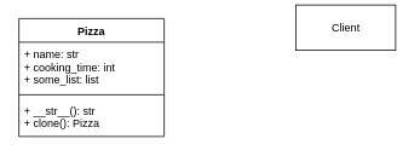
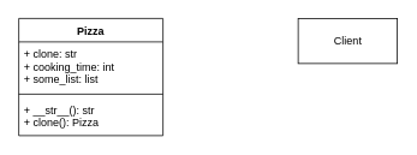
  <mxCell id="0" />
  <mxCell id="1" parent="0" />
  <mxCell id="2" value="Pizza" style="swimlane;fontStyle=1;align=center;verticalAlign=top;childLayout=stackLayout;horizontal=1;startSize=26;horizontalStack=0;resizeParent=1;resizeParentMax=0;resizeLast=0;collapsible=1;marginBottom=0;" parent="1" vertex="1"><mxGeometry x="20" y="20" width="160" height="130" as="geometry" /></mxCell>
- <mxCell id="3" value="+ name: str&#10;+ cooking_time: int&#10;+ some_list: list" style="text;strokeColor=none;fillColor=none;align=left;verticalAlign=top;spacingLeft=4;spacingRight=4;overflow=hidden;rotatable=0;points=[[0,0.5],[1,0.5]];portConstraint=eastwest;" parent="2" vertex="1"><mxGeometry y="26" width="160" height="54" as="geometry" /></mxCell>
+ <mxCell id="3" value="+ clone: str&#10;+ cooking_time: int&#10;+ some_list: list" style="text;strokeColor=none;fillColor=none;align=left;verticalAlign=top;spacingLeft=4;spacingRight=4;overflow=hidden;rotatable=0;points=[[0,0.5],[1,0.5]];portConstraint=eastwest;" parent="2" vertex="1"><mxGeometry y="26" width="160" height="54" as="geometry" /></mxCell>
  <mxCell id="4" value="" style="line;strokeWidth=1;fillColor=none;align=left;verticalAlign=middle;spacingTop=-1;spacingLeft=3;spacingRight=3;rotatable=0;labelPosition=right;points=[];portConstraint=eastwest;" parent="2" vertex="1"><mxGeometry y="80" width="160" height="8" as="geometry" /></mxCell>
  <mxCell id="5" value="+ __str__(): str&#10;+ clone(): Pizza" style="text;strokeColor=none;fillColor=none;align=left;verticalAlign=top;spacingLeft=4;spacingRight=4;overflow=hidden;rotatable=0;points=[[0,0.5],[1,0.5]];portConstraint=eastwest;" parent="2" vertex="1"><mxGeometry y="88" width="160" height="42" as="geometry" /></mxCell>
- <mxCell id="6" value="Client" style="html=1;" parent="1" vertex="1"><mxGeometry x="325" y="5" width="110" height="50" as="geometry" /></mxCell>
+ <mxCell id="6" value="Client" style="html=1;" parent="1" vertex="1"><mxGeometry x="330" y="20" width="110" height="50" as="geometry" /></mxCell>
